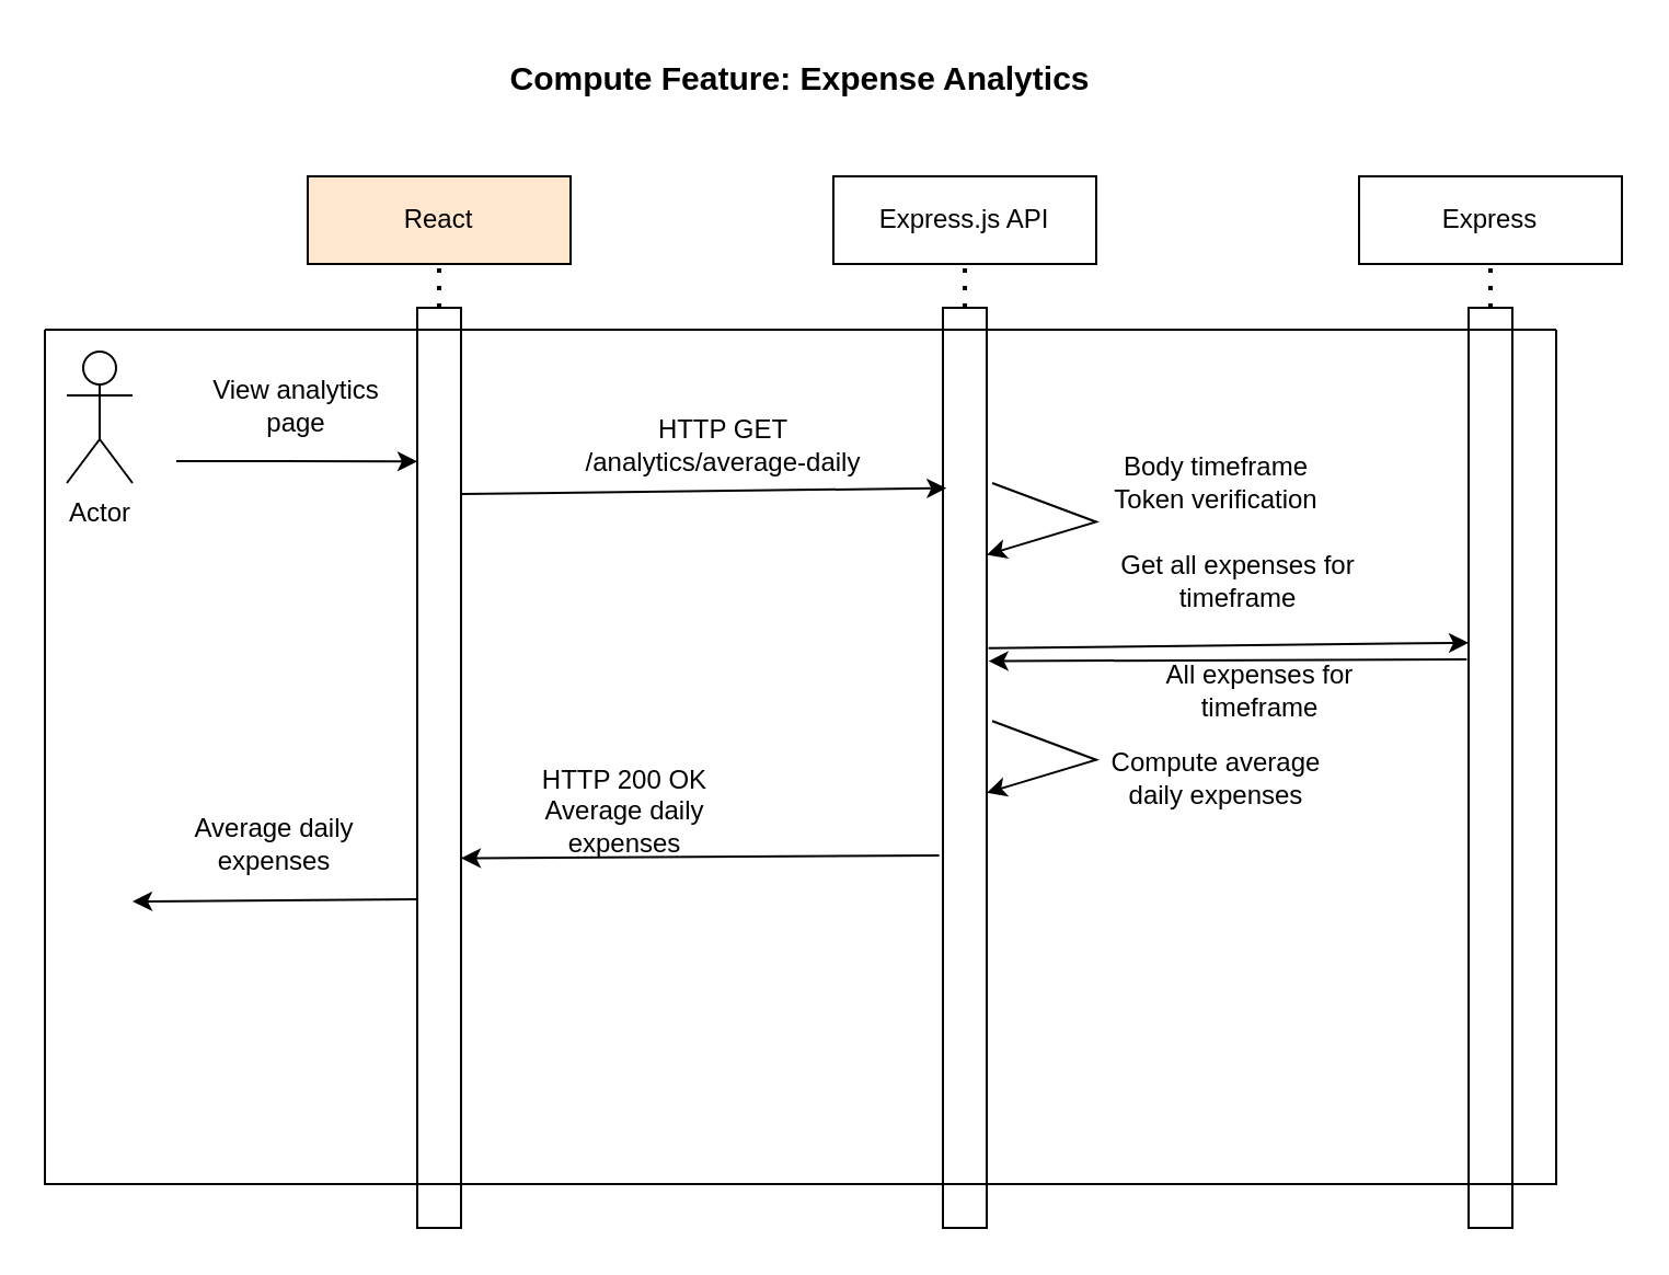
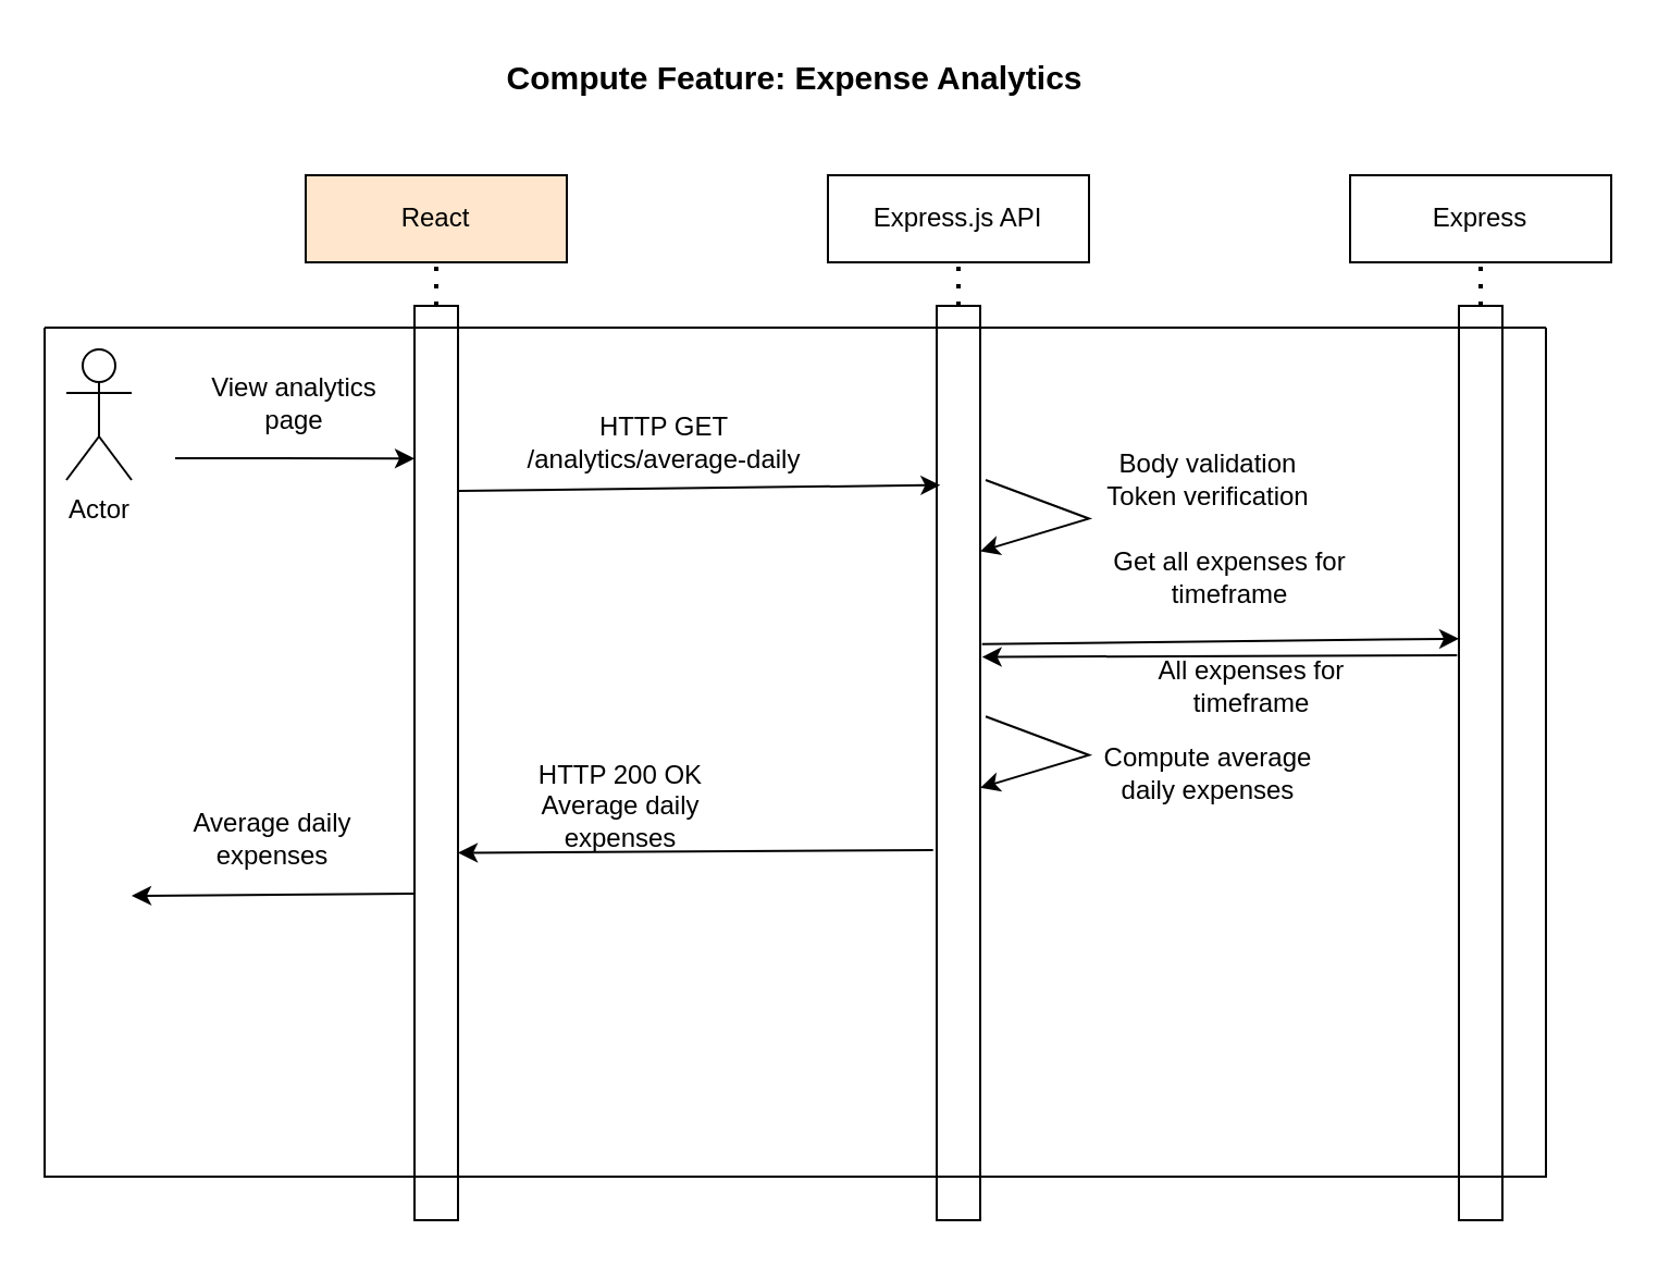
  <mxCell id="0" />
  <mxCell id="1" parent="0" />
  <mxCell id="2" value="Actor" style="shape=umlActor;verticalLabelPosition=bottom;verticalAlign=top;html=1;outlineConnect=0;" vertex="1" parent="1"><mxGeometry x="30" y="160" width="30" height="60" as="geometry" /></mxCell>
  <mxCell id="3" value="React" style="rounded=0;whiteSpace=wrap;html=1;fillColor=#ffe6cc;" vertex="1" parent="1"><mxGeometry x="140" y="80" width="120" height="40" as="geometry" /></mxCell>
  <mxCell id="4" value="Express.js API" style="rounded=0;whiteSpace=wrap;html=1;" vertex="1" parent="1"><mxGeometry x="380" y="80" width="120" height="40" as="geometry" /></mxCell>
  <mxCell id="5" value="Express" style="rounded=0;whiteSpace=wrap;html=1;" vertex="1" parent="1"><mxGeometry x="620" y="80" width="120" height="40" as="geometry" /></mxCell>
  <mxCell id="6" value="&lt;span style=&quot;font-size: 15px;&quot;&gt;&lt;b&gt;Compute Feature: Expense Analytics&lt;/b&gt;&lt;/span&gt;" style="text;html=1;strokeColor=none;fillColor=none;align=center;verticalAlign=middle;whiteSpace=wrap;rounded=0;" vertex="1" parent="1"><mxGeometry x="125" y="20" width="480" height="30" as="geometry" /></mxCell>
  <mxCell id="7" value="" style="endArrow=classic;html=1;rounded=0;entryX=0;entryY=0.167;entryDx=0;entryDy=0;entryPerimeter=0;" edge="1" parent="1" target="8"><mxGeometry width="50" height="50" relative="1" as="geometry"><mxPoint x="80" y="210" as="sourcePoint" /><mxPoint x="200" y="210" as="targetPoint" /></mxGeometry></mxCell>
  <mxCell id="8" value="" style="rounded=0;whiteSpace=wrap;html=1;" vertex="1" parent="1"><mxGeometry x="190" y="140" width="20" height="420" as="geometry" /></mxCell>
  <mxCell id="9" value="" style="rounded=0;whiteSpace=wrap;html=1;" vertex="1" parent="1"><mxGeometry x="430" y="140" width="20" height="420" as="geometry" /></mxCell>
  <mxCell id="10" value="" style="rounded=0;whiteSpace=wrap;html=1;" vertex="1" parent="1"><mxGeometry x="670" y="140" width="20" height="420" as="geometry" /></mxCell>
  <mxCell id="11" value="" style="endArrow=classic;html=1;rounded=0;entryX=0.083;entryY=0.196;entryDx=0;entryDy=0;entryPerimeter=0;" edge="1" parent="1" target="9"><mxGeometry width="50" height="50" relative="1" as="geometry"><mxPoint x="210" y="225" as="sourcePoint" /><mxPoint x="197" y="219" as="targetPoint" /></mxGeometry></mxCell>
  <mxCell id="12" value="" style="swimlane;startSize=0;" vertex="1" parent="1"><mxGeometry x="20" y="150" width="690" height="390" as="geometry" /></mxCell>
- <mxCell id="13" value="Body timeframe&lt;br&gt;Token verification" style="text;html=1;strokeColor=none;fillColor=none;align=center;verticalAlign=middle;whiteSpace=wrap;rounded=0;" vertex="1" parent="12"><mxGeometry x="480" y="55" width="110" height="30" as="geometry" /></mxCell>
+ <mxCell id="13" value="Body validation&lt;br&gt;Token verification" style="text;html=1;strokeColor=none;fillColor=none;align=center;verticalAlign=middle;whiteSpace=wrap;rounded=0;" vertex="1" parent="12"><mxGeometry x="480" y="55" width="110" height="30" as="geometry" /></mxCell>
  <mxCell id="14" value="" style="endArrow=classic;html=1;rounded=0;entryX=1;entryY=0.25;entryDx=0;entryDy=0;exitX=1.125;exitY=0.172;exitDx=0;exitDy=0;exitPerimeter=0;" edge="1" parent="12"><mxGeometry width="50" height="50" relative="1" as="geometry"><mxPoint x="432.5" y="70" as="sourcePoint" /><mxPoint x="430" y="102.76" as="targetPoint" /><Array as="points"><mxPoint x="480" y="87.76" /></Array></mxGeometry></mxCell>
  <mxCell id="15" value="Get all expenses for timeframe" style="text;html=1;strokeColor=none;fillColor=none;align=center;verticalAlign=middle;whiteSpace=wrap;rounded=0;" vertex="1" parent="12"><mxGeometry x="490" y="100" width="110" height="30" as="geometry" /></mxCell>
  <mxCell id="16" value="HTTP 200 OK&lt;br&gt;Average daily expenses" style="text;html=1;strokeColor=none;fillColor=none;align=center;verticalAlign=middle;whiteSpace=wrap;rounded=0;" vertex="1" parent="12"><mxGeometry x="220" y="205" width="90" height="30" as="geometry" /></mxCell>
  <mxCell id="17" value="View analytics page" style="text;html=1;strokeColor=none;fillColor=none;align=center;verticalAlign=middle;whiteSpace=wrap;rounded=0;" vertex="1" parent="12"><mxGeometry x="70" y="20" width="90" height="30" as="geometry" /></mxCell>
- <mxCell id="18" value="HTTP GET&lt;br&gt;/analytics/average-daily" style="text;html=1;strokeColor=none;fillColor=none;align=center;verticalAlign=middle;whiteSpace=wrap;rounded=0;" vertex="1" parent="12"><mxGeometry x="240" y="40" width="140" height="25" as="geometry" /></mxCell>
+ <mxCell id="18" value="HTTP GET&lt;br&gt;/analytics/average-daily" style="text;html=1;strokeColor=none;fillColor=none;align=center;verticalAlign=middle;whiteSpace=wrap;rounded=0;" vertex="1" parent="12"><mxGeometry x="215" y="40" width="140" height="25" as="geometry" /></mxCell>
  <mxCell id="19" value="All expenses for timeframe" style="text;html=1;strokeColor=none;fillColor=none;align=center;verticalAlign=middle;whiteSpace=wrap;rounded=0;" vertex="1" parent="12"><mxGeometry x="490" y="150" width="130" height="30" as="geometry" /></mxCell>
  <mxCell id="20" value="" style="endArrow=classic;html=1;rounded=0;entryX=1;entryY=0.25;entryDx=0;entryDy=0;exitX=1.125;exitY=0.172;exitDx=0;exitDy=0;exitPerimeter=0;" edge="1" parent="12"><mxGeometry width="50" height="50" relative="1" as="geometry"><mxPoint x="432.5" y="178.62" as="sourcePoint" /><mxPoint x="430" y="211.38" as="targetPoint" /><Array as="points"><mxPoint x="480" y="196.38" /></Array></mxGeometry></mxCell>
  <mxCell id="21" value="Compute average daily expenses" style="text;html=1;strokeColor=none;fillColor=none;align=center;verticalAlign=middle;whiteSpace=wrap;rounded=0;" vertex="1" parent="12"><mxGeometry x="480" y="190" width="110" height="30" as="geometry" /></mxCell>
  <mxCell id="22" value="" style="endArrow=classic;html=1;rounded=0;entryX=1;entryY=0.357;entryDx=0;entryDy=0;exitX=-0.083;exitY=0.354;exitDx=0;exitDy=0;exitPerimeter=0;entryPerimeter=0;" edge="1" parent="12"><mxGeometry width="50" height="50" relative="1" as="geometry"><mxPoint x="408.34" y="240.0" as="sourcePoint" /><mxPoint x="190" y="241.26" as="targetPoint" /></mxGeometry></mxCell>
  <mxCell id="23" value="" style="endArrow=classic;html=1;rounded=0;exitX=-0.083;exitY=0.354;exitDx=0;exitDy=0;exitPerimeter=0;" edge="1" parent="12"><mxGeometry width="50" height="50" relative="1" as="geometry"><mxPoint x="170" y="260" as="sourcePoint" /><mxPoint x="40" y="261" as="targetPoint" /></mxGeometry></mxCell>
  <mxCell id="24" value="Average daily expenses" style="text;html=1;strokeColor=none;fillColor=none;align=center;verticalAlign=middle;whiteSpace=wrap;rounded=0;" vertex="1" parent="12"><mxGeometry x="60" y="220" width="90" height="30" as="geometry" /></mxCell>
  <mxCell id="25" value="" style="endArrow=none;dashed=1;html=1;dashPattern=1 3;strokeWidth=2;rounded=0;entryX=0.5;entryY=1;entryDx=0;entryDy=0;exitX=0.5;exitY=0;exitDx=0;exitDy=0;" edge="1" parent="1" source="8" target="3"><mxGeometry width="50" height="50" relative="1" as="geometry"><mxPoint x="420" y="410" as="sourcePoint" /><mxPoint x="470" y="360" as="targetPoint" /></mxGeometry></mxCell>
  <mxCell id="26" value="" style="endArrow=none;dashed=1;html=1;dashPattern=1 3;strokeWidth=2;rounded=0;entryX=0.5;entryY=1;entryDx=0;entryDy=0;" edge="1" parent="1" target="4"><mxGeometry width="50" height="50" relative="1" as="geometry"><mxPoint x="440" y="140" as="sourcePoint" /><mxPoint x="470" y="360" as="targetPoint" /></mxGeometry></mxCell>
  <mxCell id="27" value="" style="endArrow=none;dashed=1;html=1;dashPattern=1 3;strokeWidth=2;rounded=0;entryX=0.5;entryY=1;entryDx=0;entryDy=0;exitX=0.5;exitY=0;exitDx=0;exitDy=0;" edge="1" parent="1" source="10" target="5"><mxGeometry width="50" height="50" relative="1" as="geometry"><mxPoint x="220" y="160" as="sourcePoint" /><mxPoint x="220" y="140" as="targetPoint" /></mxGeometry></mxCell>
  <mxCell id="28" value="" style="endArrow=classic;html=1;rounded=0;entryX=1.042;entryY=0.384;entryDx=0;entryDy=0;exitX=-0.042;exitY=0.382;exitDx=0;exitDy=0;exitPerimeter=0;entryPerimeter=0;" edge="1" parent="1" source="10" target="9"><mxGeometry width="50" height="50" relative="1" as="geometry"><mxPoint x="492" y="301" as="sourcePoint" /><mxPoint x="710" y="300" as="targetPoint" /></mxGeometry></mxCell>
  <mxCell id="29" value="" style="endArrow=classic;html=1;rounded=0;entryX=0;entryY=0.364;entryDx=0;entryDy=0;entryPerimeter=0;exitX=1.042;exitY=0.37;exitDx=0;exitDy=0;exitPerimeter=0;" edge="1" parent="1" source="9" target="10"><mxGeometry width="50" height="50" relative="1" as="geometry"><mxPoint x="420" y="330" as="sourcePoint" /><mxPoint x="470" y="280" as="targetPoint" /></mxGeometry></mxCell>
